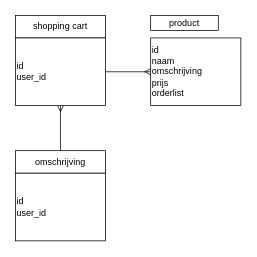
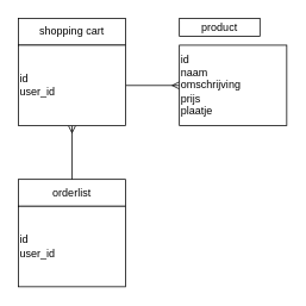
  <mxCell id="0" />
  <mxCell id="1" parent="0" />
  <mxCell id="2" value="product" style="whiteSpace=wrap;html=1;" vertex="1" parent="1"><mxGeometry x="200" y="20" width="90" height="20" as="geometry" /></mxCell>
  <mxCell id="3" value="" style="edgeStyle=none;html=1;startArrow=ERmany;startFill=0;endArrow=none;endFill=0;" edge="1" parent="1" source="4" target="7"><mxGeometry relative="1" as="geometry" /></mxCell>
- <mxCell id="4" value="id&lt;br&gt;naam&lt;br&gt;omschrijving&lt;br&gt;prijs&lt;br&gt;orderlist" style="whiteSpace=wrap;html=1;align=left;" vertex="1" parent="1"><mxGeometry x="200" y="50" width="120" height="90" as="geometry" /></mxCell>
+ <mxCell id="4" value="id&lt;br&gt;naam&lt;br&gt;omschrijving&lt;br&gt;prijs&lt;br&gt;plaatje" style="whiteSpace=wrap;html=1;align=left;" vertex="1" parent="1"><mxGeometry x="200" y="50" width="120" height="90" as="geometry" /></mxCell>
  <mxCell id="5" value="shopping cart" style="whiteSpace=wrap;html=1;" vertex="1" parent="1"><mxGeometry x="20" y="20" width="120" height="30" as="geometry" /></mxCell>
  <mxCell id="6" value="" style="edgeStyle=none;html=1;startArrow=ERmany;startFill=0;endArrow=none;endFill=0;" edge="1" parent="1" source="7" target="9"><mxGeometry relative="1" as="geometry" /></mxCell>
  <mxCell id="7" value="id&lt;br&gt;user_id" style="whiteSpace=wrap;html=1;align=left;" vertex="1" parent="1"><mxGeometry x="20" y="50" width="120" height="90" as="geometry" /></mxCell>
- <mxCell id="8" value="omschrijving" style="whiteSpace=wrap;html=1;" vertex="1" parent="1"><mxGeometry x="20" y="200" width="120" height="30" as="geometry" /></mxCell>
+ <mxCell id="8" value="orderlist" style="whiteSpace=wrap;html=1;" vertex="1" parent="1"><mxGeometry x="20" y="200" width="120" height="30" as="geometry" /></mxCell>
  <mxCell id="9" value="id&lt;br&gt;user_id" style="whiteSpace=wrap;html=1;align=left;" vertex="1" parent="1"><mxGeometry x="20" y="230" width="120" height="90" as="geometry" /></mxCell>
